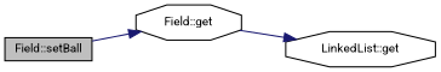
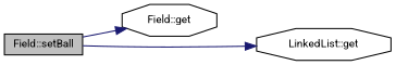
  digraph {
    fontname=Roboto
    rankdir=LR
    node [color=black fillcolor=white fontname=Roboto fontsize=10 shape=octagon style=filled]
    edge [color=midnightblue fontname=Roboto fontsize=10 labelfontname=Helvetica labelfontsize=10 style=solid]
    n1 [fillcolor=grey75 fontcolor=black height=0.2 label="Field::setBall" shape=box width=0.4]
    n2 [height=0.2 label="Field::get" width=0.4]
    n3 [height=0.2 label="LinkedList::get" width=0.4]
    n1 -> n2
-   n2 -> n3
+   n1 -> n3
  }
